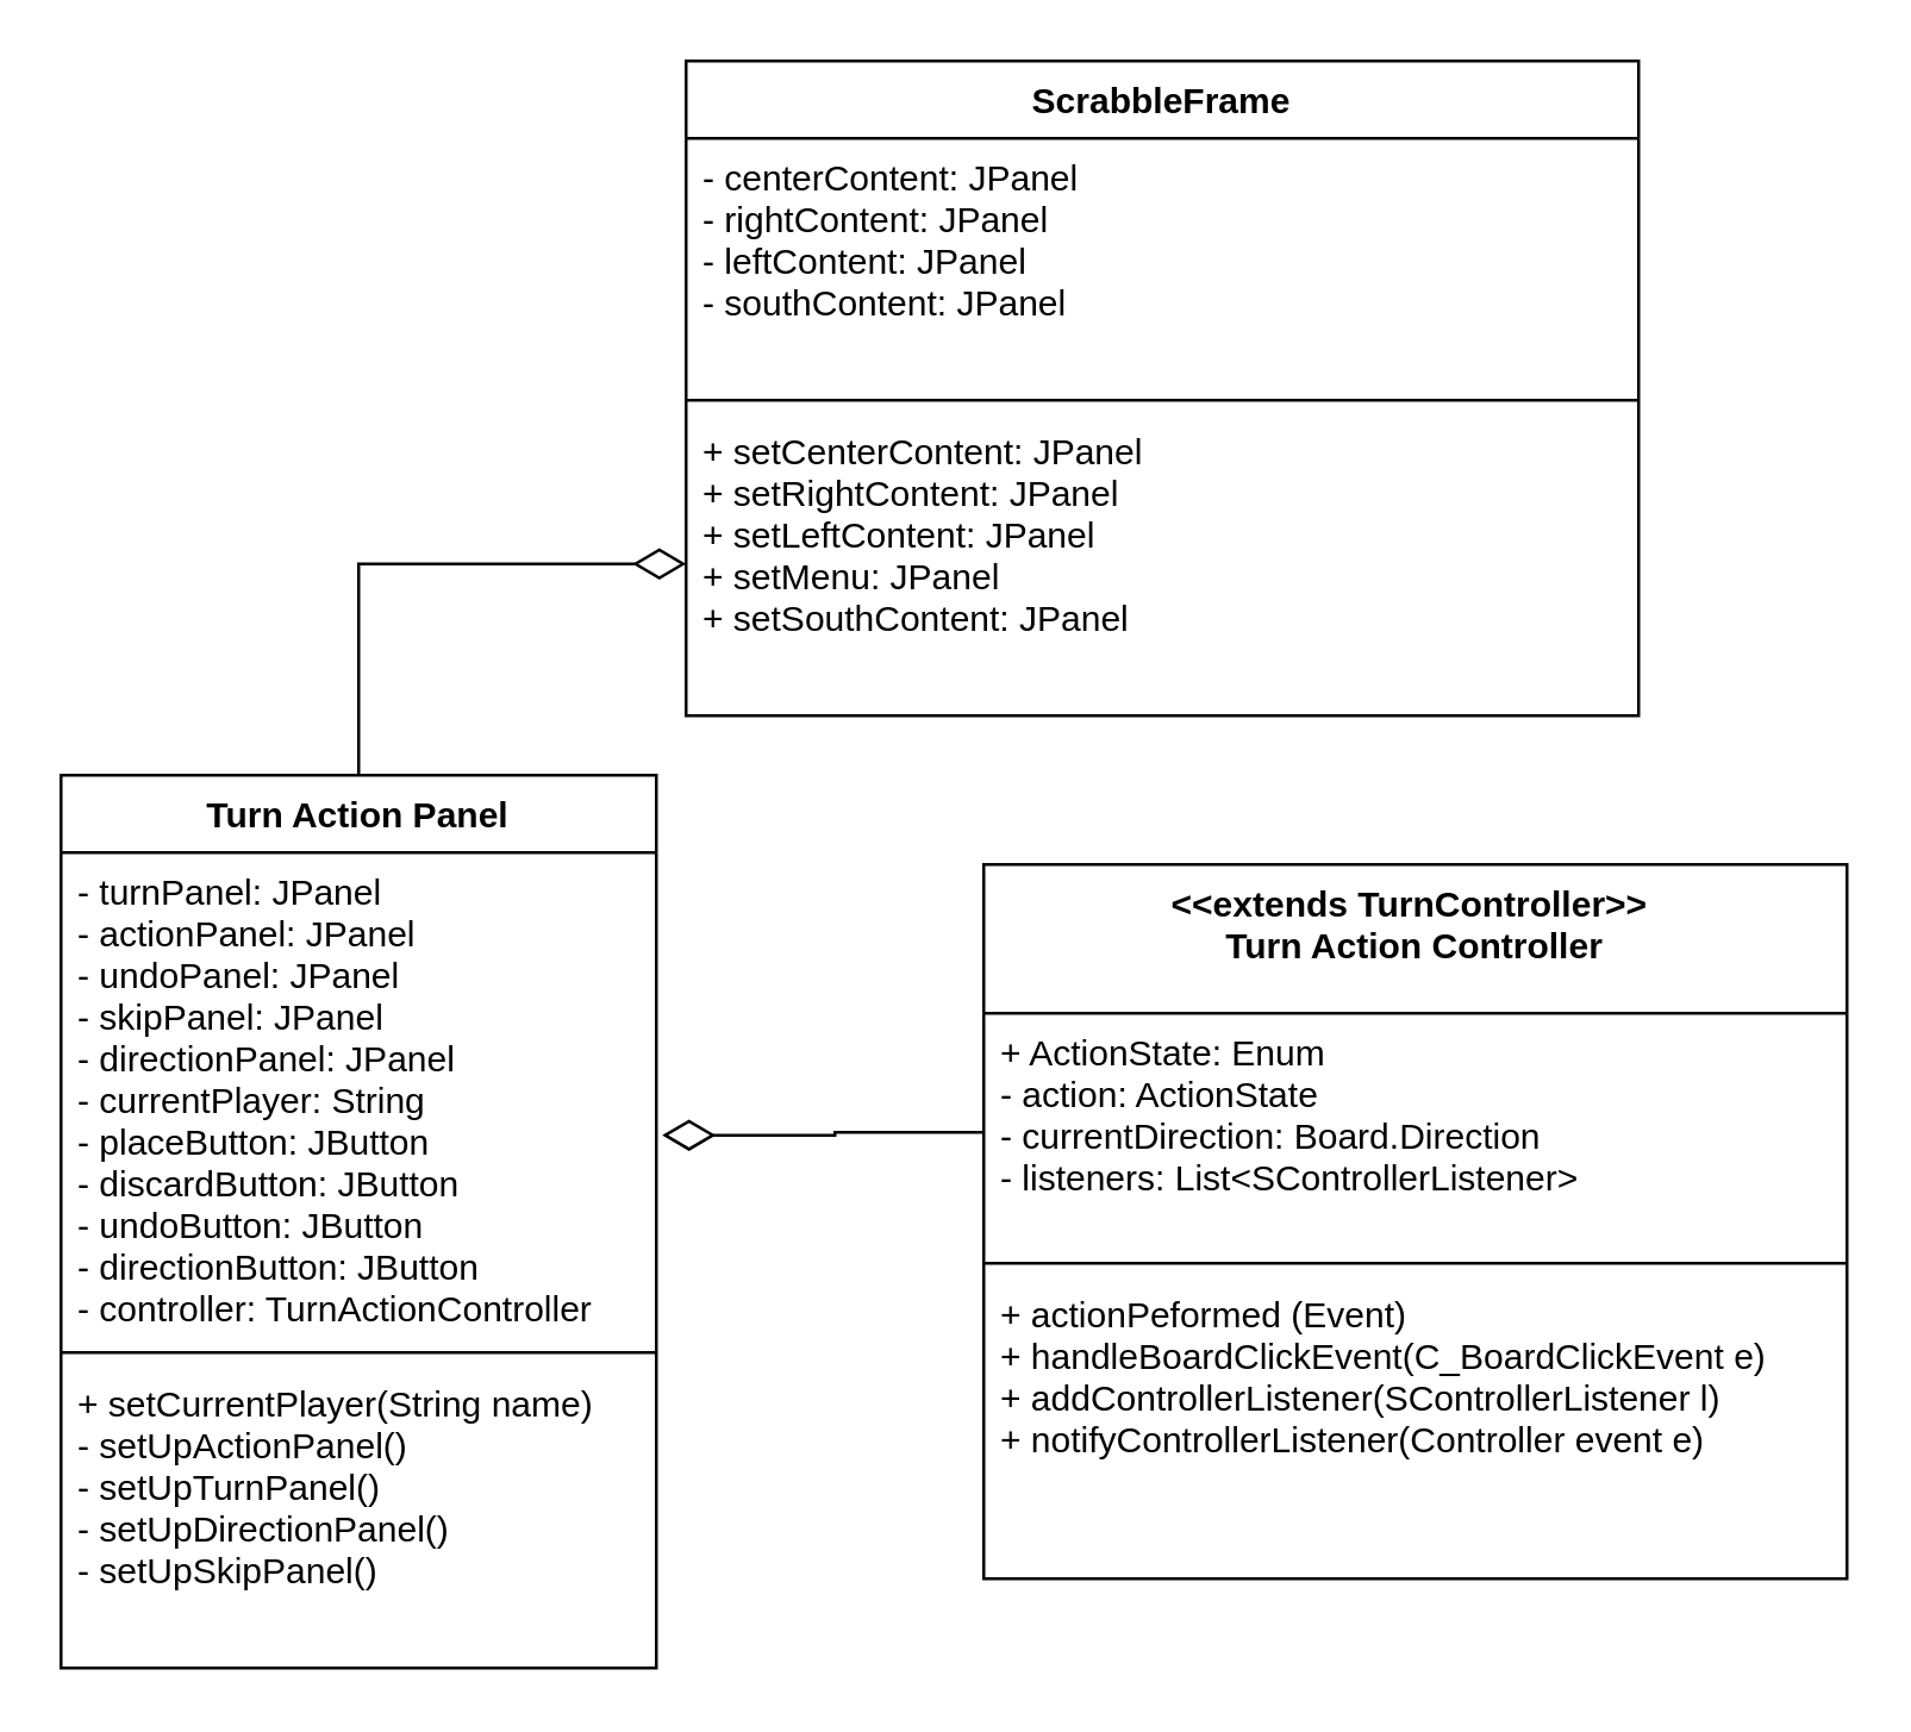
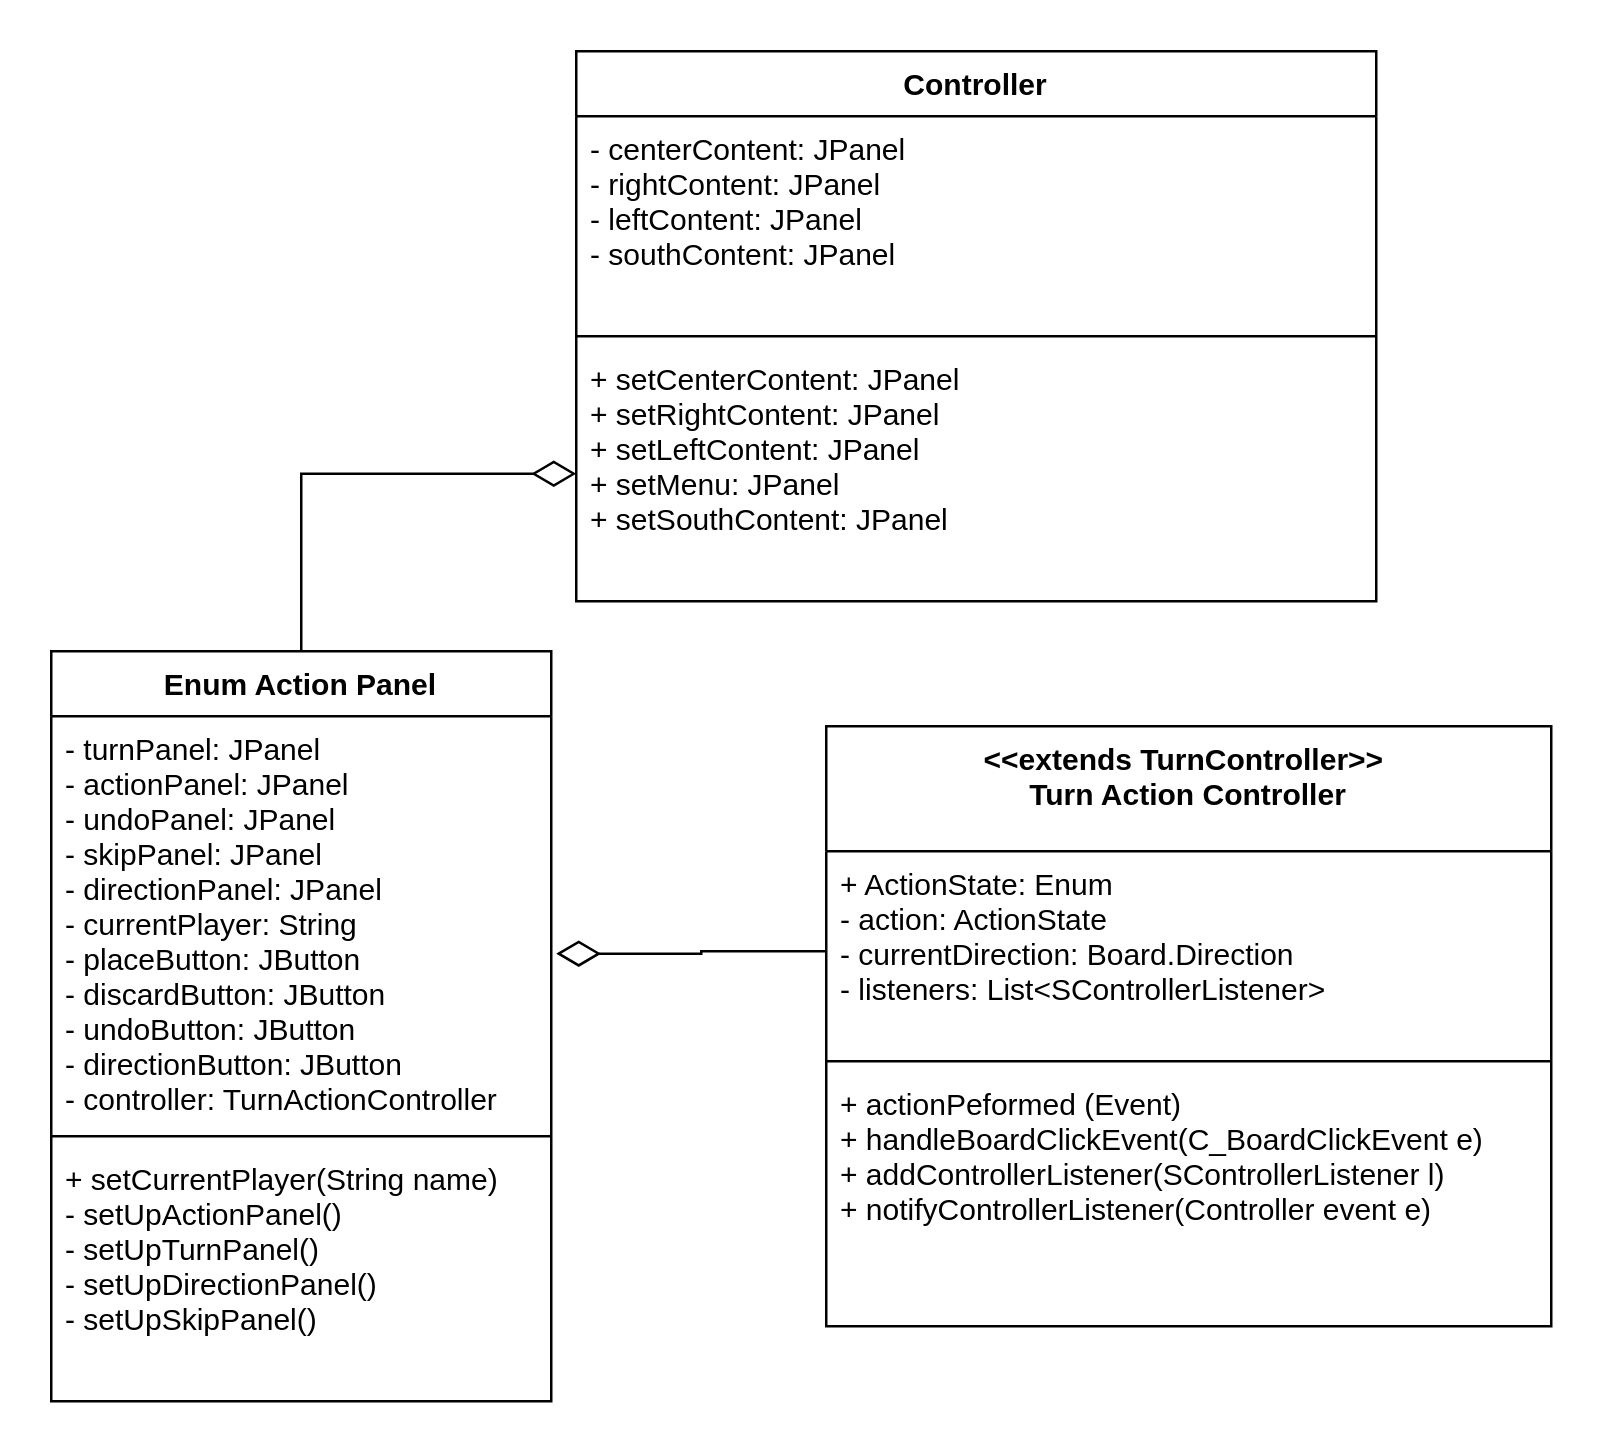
  <mxCell id="0" />
  <mxCell id="1" parent="0" />
- <mxCell id="2" value="ScrabbleFrame" style="swimlane;fontStyle=1;align=center;verticalAlign=top;childLayout=stackLayout;horizontal=1;startSize=26;horizontalStack=0;resizeParent=1;resizeParentMax=0;resizeLast=0;collapsible=1;marginBottom=0;" parent="1" vertex="1"><mxGeometry x="230" y="20" width="320" height="220" as="geometry" /></mxCell>
+ <mxCell id="2" value="Controller" style="swimlane;fontStyle=1;align=center;verticalAlign=top;childLayout=stackLayout;horizontal=1;startSize=26;horizontalStack=0;resizeParent=1;resizeParentMax=0;resizeLast=0;collapsible=1;marginBottom=0;" parent="1" vertex="1"><mxGeometry x="230" y="20" width="320" height="220" as="geometry" /></mxCell>
  <mxCell id="3" value="- centerContent: JPanel&#10;- rightContent: JPanel&#10;- leftContent: JPanel&#10;- southContent: JPanel&#10;" style="text;strokeColor=none;fillColor=none;align=left;verticalAlign=top;spacingLeft=4;spacingRight=4;overflow=hidden;rotatable=0;points=[[0,0.5],[1,0.5]];portConstraint=eastwest;" parent="2" vertex="1"><mxGeometry y="26" width="320" height="84" as="geometry" /></mxCell>
  <mxCell id="4" value="" style="line;strokeWidth=1;fillColor=none;align=left;verticalAlign=middle;spacingTop=-1;spacingLeft=3;spacingRight=3;rotatable=0;labelPosition=right;points=[];portConstraint=eastwest;" parent="2" vertex="1"><mxGeometry y="110" width="320" height="8" as="geometry" /></mxCell>
  <mxCell id="5" value="+ setCenterContent: JPanel&#10;+ setRightContent: JPanel&#10;+ setLeftContent: JPanel&#10;+ setMenu: JPanel&#10;+ setSouthContent: JPanel" style="text;strokeColor=none;fillColor=none;align=left;verticalAlign=top;spacingLeft=4;spacingRight=4;overflow=hidden;rotatable=0;points=[[0,0.5],[1,0.5]];portConstraint=eastwest;" parent="2" vertex="1"><mxGeometry y="118" width="320" height="102" as="geometry" /></mxCell>
  <mxCell id="6" style="edgeStyle=orthogonalEdgeStyle;rounded=0;orthogonalLoop=1;jettySize=auto;html=1;entryX=0;entryY=0.5;entryDx=0;entryDy=0;endArrow=diamondThin;endFill=0;endSize=15;" parent="1" source="7" target="5" edge="1"><mxGeometry relative="1" as="geometry" /></mxCell>
- <mxCell id="7" value="Turn Action Panel" style="swimlane;fontStyle=1;align=center;verticalAlign=top;childLayout=stackLayout;horizontal=1;startSize=26;horizontalStack=0;resizeParent=1;resizeParentMax=0;resizeLast=0;collapsible=1;marginBottom=0;" parent="1" vertex="1"><mxGeometry x="20" y="260" width="200" height="300" as="geometry" /></mxCell>
+ <mxCell id="7" value="Enum Action Panel" style="swimlane;fontStyle=1;align=center;verticalAlign=top;childLayout=stackLayout;horizontal=1;startSize=26;horizontalStack=0;resizeParent=1;resizeParentMax=0;resizeLast=0;collapsible=1;marginBottom=0;" parent="1" vertex="1"><mxGeometry x="20" y="260" width="200" height="300" as="geometry" /></mxCell>
  <mxCell id="8" value="- turnPanel: JPanel&#10;- actionPanel: JPanel&#10;- undoPanel: JPanel&#10;- skipPanel: JPanel&#10;- directionPanel: JPanel&#10;- currentPlayer: String&#10;- placeButton: JButton&#10;- discardButton: JButton&#10;- undoButton: JButton&#10;- directionButton: JButton&#10;- controller: TurnActionController" style="text;strokeColor=none;fillColor=none;align=left;verticalAlign=top;spacingLeft=4;spacingRight=4;overflow=hidden;rotatable=0;points=[[0,0.5],[1,0.5]];portConstraint=eastwest;" parent="7" vertex="1"><mxGeometry y="26" width="200" height="164" as="geometry" /></mxCell>
  <mxCell id="9" value="" style="line;strokeWidth=1;fillColor=none;align=left;verticalAlign=middle;spacingTop=-1;spacingLeft=3;spacingRight=3;rotatable=0;labelPosition=right;points=[];portConstraint=eastwest;" parent="7" vertex="1"><mxGeometry y="190" width="200" height="8" as="geometry" /></mxCell>
  <mxCell id="10" value="+ setCurrentPlayer(String name)&#10;- setUpActionPanel()&#10;- setUpTurnPanel()&#10;- setUpDirectionPanel()&#10;- setUpSkipPanel()" style="text;strokeColor=none;fillColor=none;align=left;verticalAlign=top;spacingLeft=4;spacingRight=4;overflow=hidden;rotatable=0;points=[[0,0.5],[1,0.5]];portConstraint=eastwest;" parent="7" vertex="1"><mxGeometry y="198" width="200" height="102" as="geometry" /></mxCell>
  <mxCell id="11" value="&lt;&lt;extends TurnController&gt;&gt; &#10;Turn Action Controller" style="swimlane;fontStyle=1;align=center;verticalAlign=top;childLayout=stackLayout;horizontal=1;startSize=50;horizontalStack=0;resizeParent=1;resizeParentMax=0;resizeLast=0;collapsible=1;marginBottom=0;" parent="1" vertex="1"><mxGeometry x="330" y="290" width="290" height="240" as="geometry" /></mxCell>
  <mxCell id="12" value="+ ActionState: Enum&#10;- action: ActionState&#10;- currentDirection: Board.Direction&#10;- listeners: List&lt;SControllerListener&gt;&#10;&#10;" style="text;strokeColor=none;fillColor=none;align=left;verticalAlign=top;spacingLeft=4;spacingRight=4;overflow=hidden;rotatable=0;points=[[0,0.5],[1,0.5]];portConstraint=eastwest;" parent="11" vertex="1"><mxGeometry y="50" width="290" height="80" as="geometry" /></mxCell>
  <mxCell id="13" value="" style="line;strokeWidth=1;fillColor=none;align=left;verticalAlign=middle;spacingTop=-1;spacingLeft=3;spacingRight=3;rotatable=0;labelPosition=right;points=[];portConstraint=eastwest;" parent="11" vertex="1"><mxGeometry y="130" width="290" height="8" as="geometry" /></mxCell>
  <mxCell id="14" value="+ actionPeformed (Event)&#10;+ handleBoardClickEvent(C_BoardClickEvent e)&#10;+ addControllerListener(SControllerListener l)&#10;+ notifyControllerListener(Controller event e)" style="text;strokeColor=none;fillColor=none;align=left;verticalAlign=top;spacingLeft=4;spacingRight=4;overflow=hidden;rotatable=0;points=[[0,0.5],[1,0.5]];portConstraint=eastwest;" parent="11" vertex="1"><mxGeometry y="138" width="290" height="102" as="geometry" /></mxCell>
  <mxCell id="15" style="edgeStyle=orthogonalEdgeStyle;rounded=0;orthogonalLoop=1;jettySize=auto;html=1;entryX=1.01;entryY=0.579;entryDx=0;entryDy=0;entryPerimeter=0;endArrow=diamondThin;endFill=0;endSize=15;" edge="1" parent="1" source="12" target="8"><mxGeometry relative="1" as="geometry" /></mxCell>
